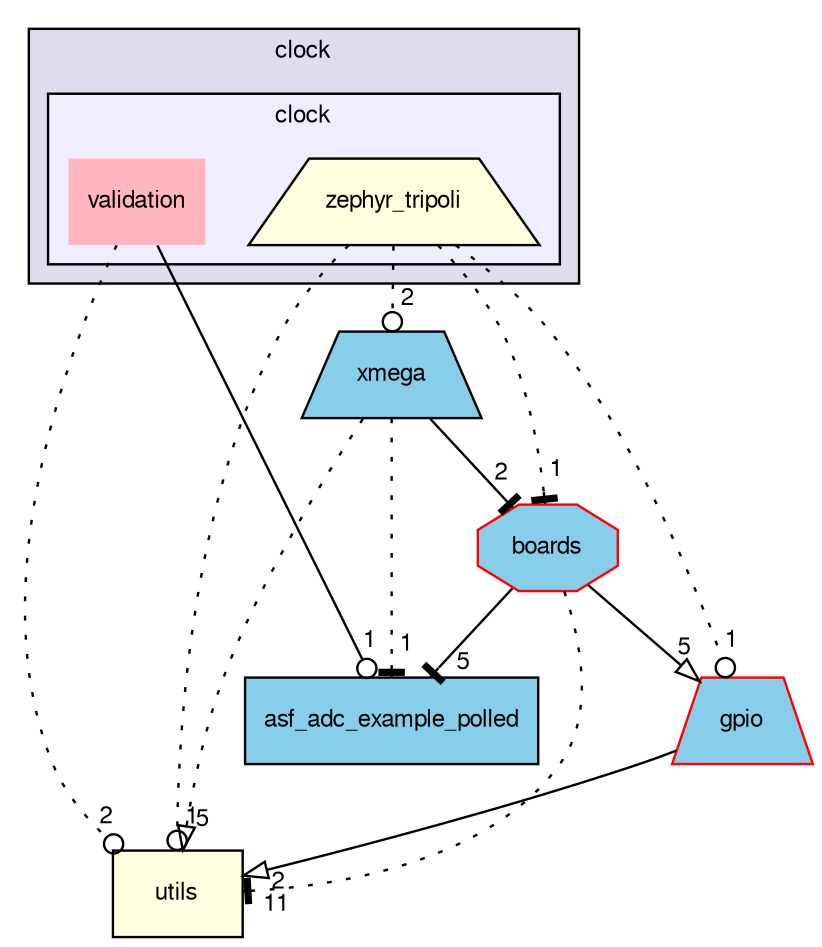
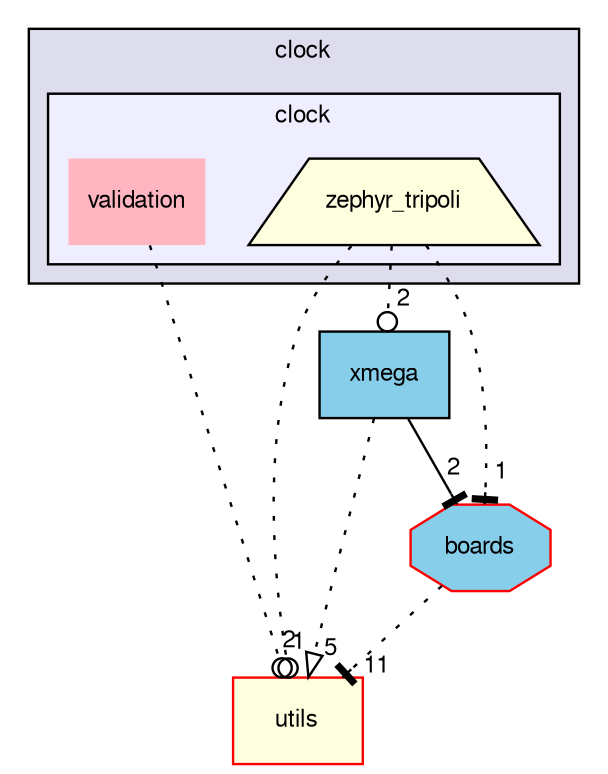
  digraph {
    compound=true
    node [fontname=FreeSans fontsize=10 shape=trapezium style=filled fillcolor=skyblue]
    edge [headlabel=1 labeldistance=1.5 labelfontname=FreeSans labelfontsize=10 style=dotted arrowhead=odot]
    n1 [label=validation shape=plaintext fillcolor=lightpink]
    n2 [color=black fillcolor=lightyellow label=zephyr_tripoli]
-   n3 [label=asf_adc_example_polled shape=box]
-   n4 [color=black fillcolor=lightyellow label=utils shape=box]
-   n5 [color=red label=gpio]
-   n6 [label=xmega]
+   n4 [color=red fillcolor=lightyellow label=utils shape=box]
+   n6 [label=xmega shape=box]
    n7 [color=red label=boards shape=octagon]
    subgraph cluster_1 {
      bgcolor="#ddddee"
      fontname=FreeSans
      fontsize=10
      label=clock
      pencolor=black
      subgraph cluster_2 {
        bgcolor="#eeeeff"
        fontname=FreeSans
        fontsize=10
        pencolor=black
        n1
        n2
      }
    }
-   n1 -> n3 [style=solid]
    n1 -> n4 [headlabel=2]
    n2 -> n4
-   n2 -> n5
    n2 -> n6 [headlabel=2]
    n2 -> n7 [arrowhead=tee]
-   n5 -> n4 [headlabel=2 style=solid arrowhead=onormal]
-   n6 -> n3 [arrowhead=tee]
    n6 -> n4 [headlabel=5 arrowhead=onormal]
    n6 -> n7 [headlabel=2 style=solid arrowhead=tee]
-   n7 -> n3 [headlabel=5 style=solid arrowhead=tee]
    n7 -> n4 [headlabel=11 arrowhead=tee]
-   n7 -> n5 [headlabel=5 style=solid arrowhead=onormal]
  }
